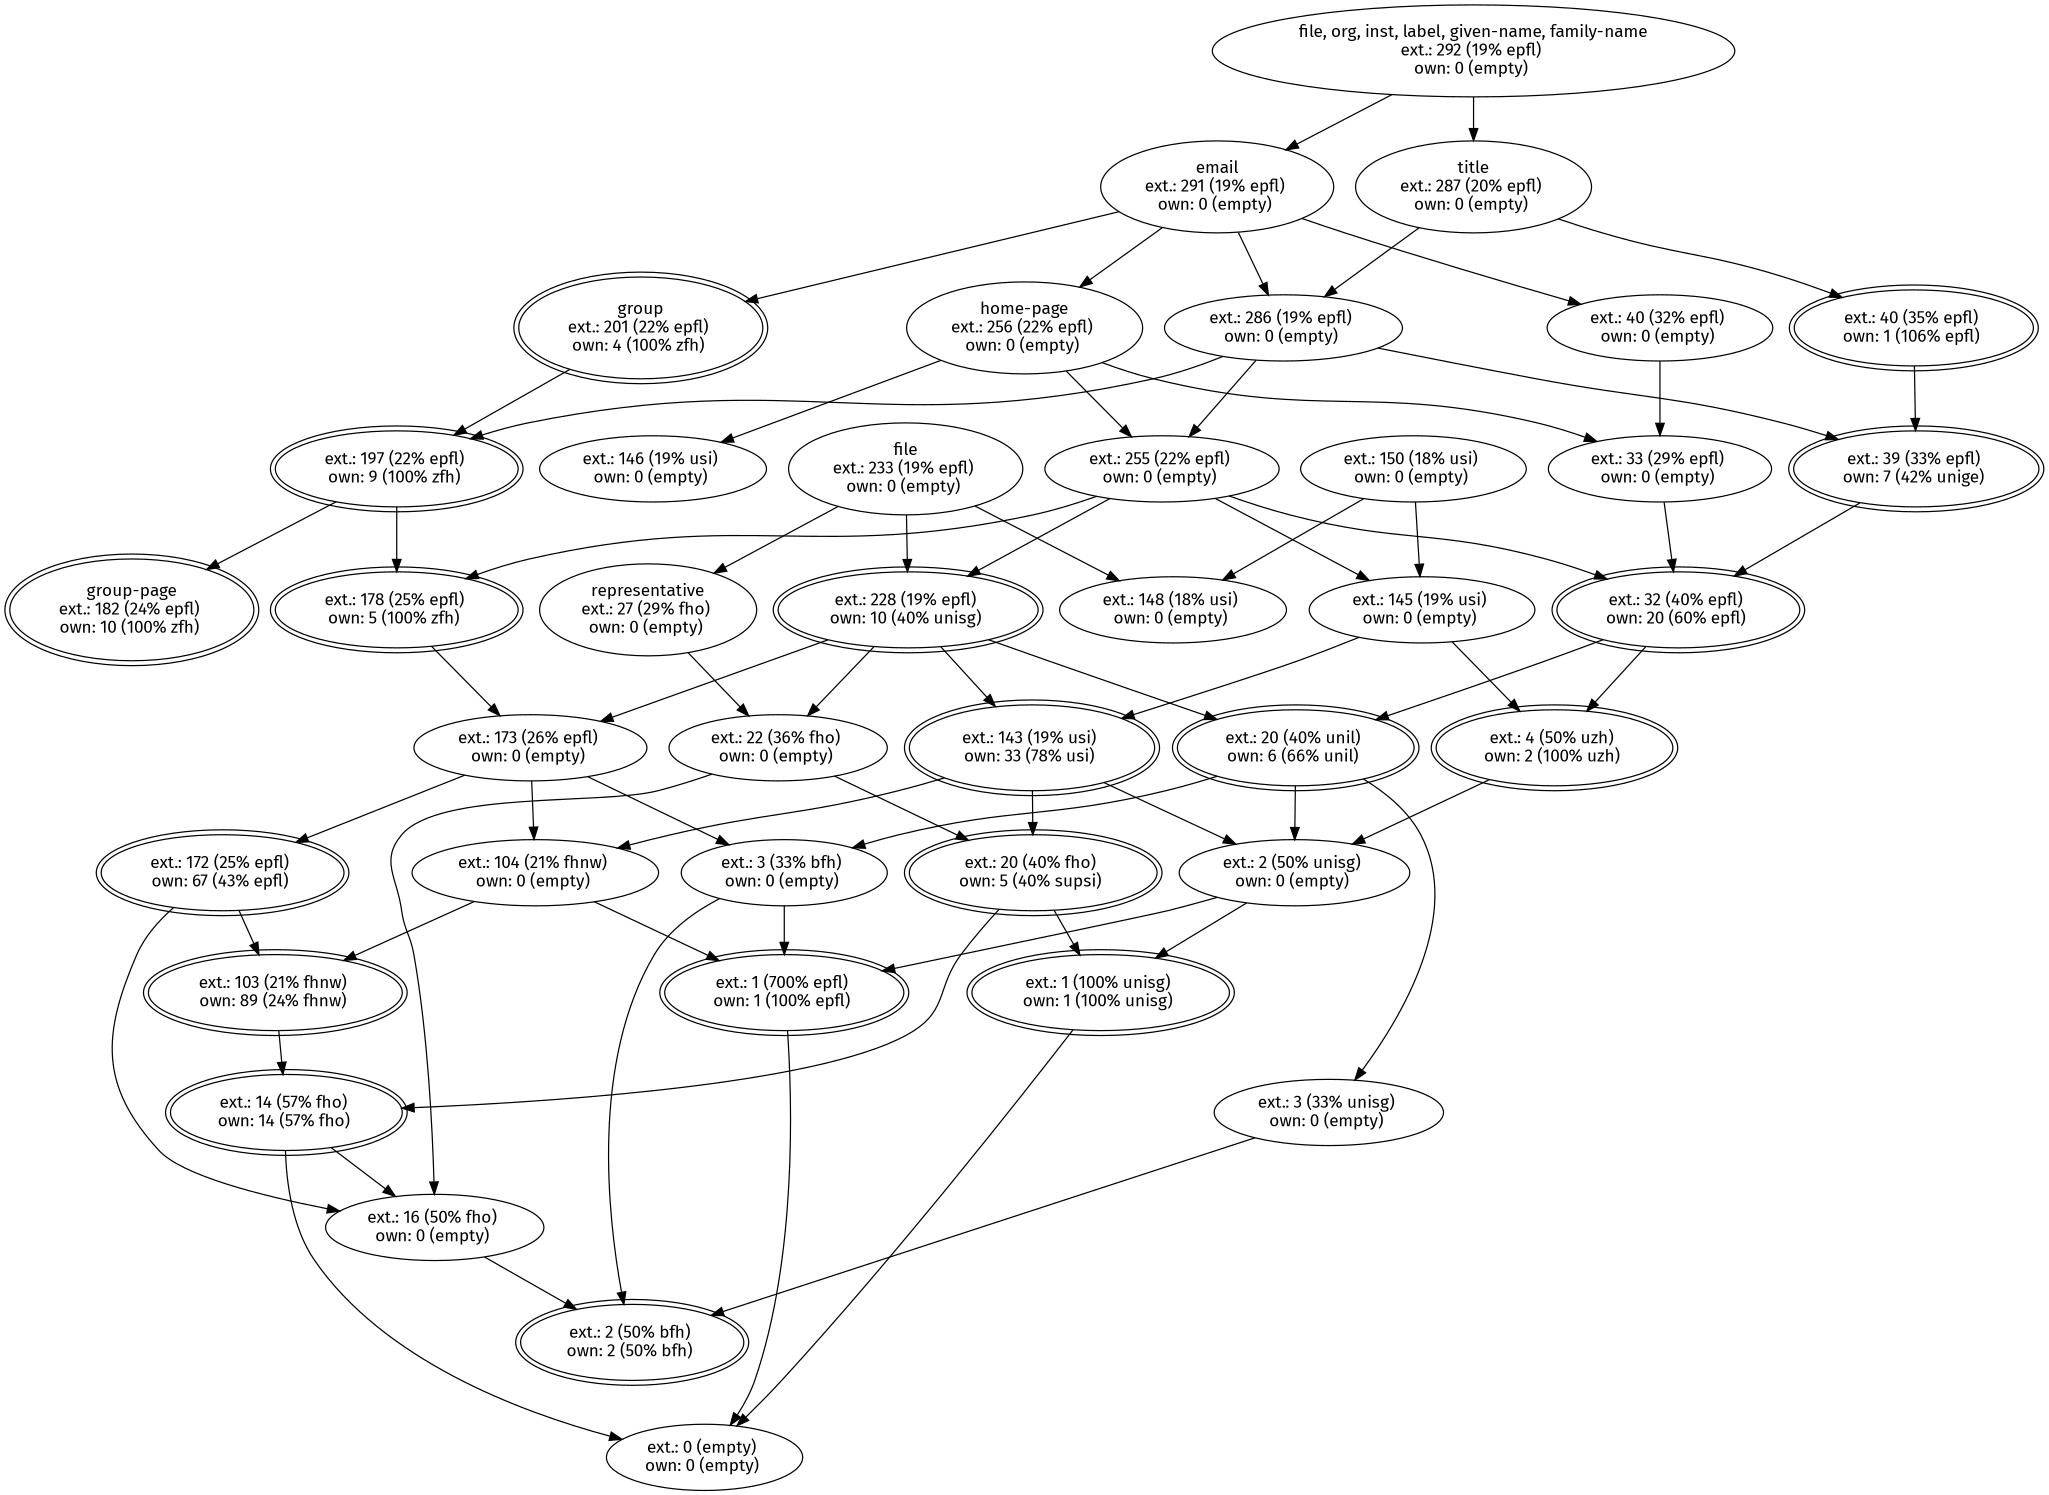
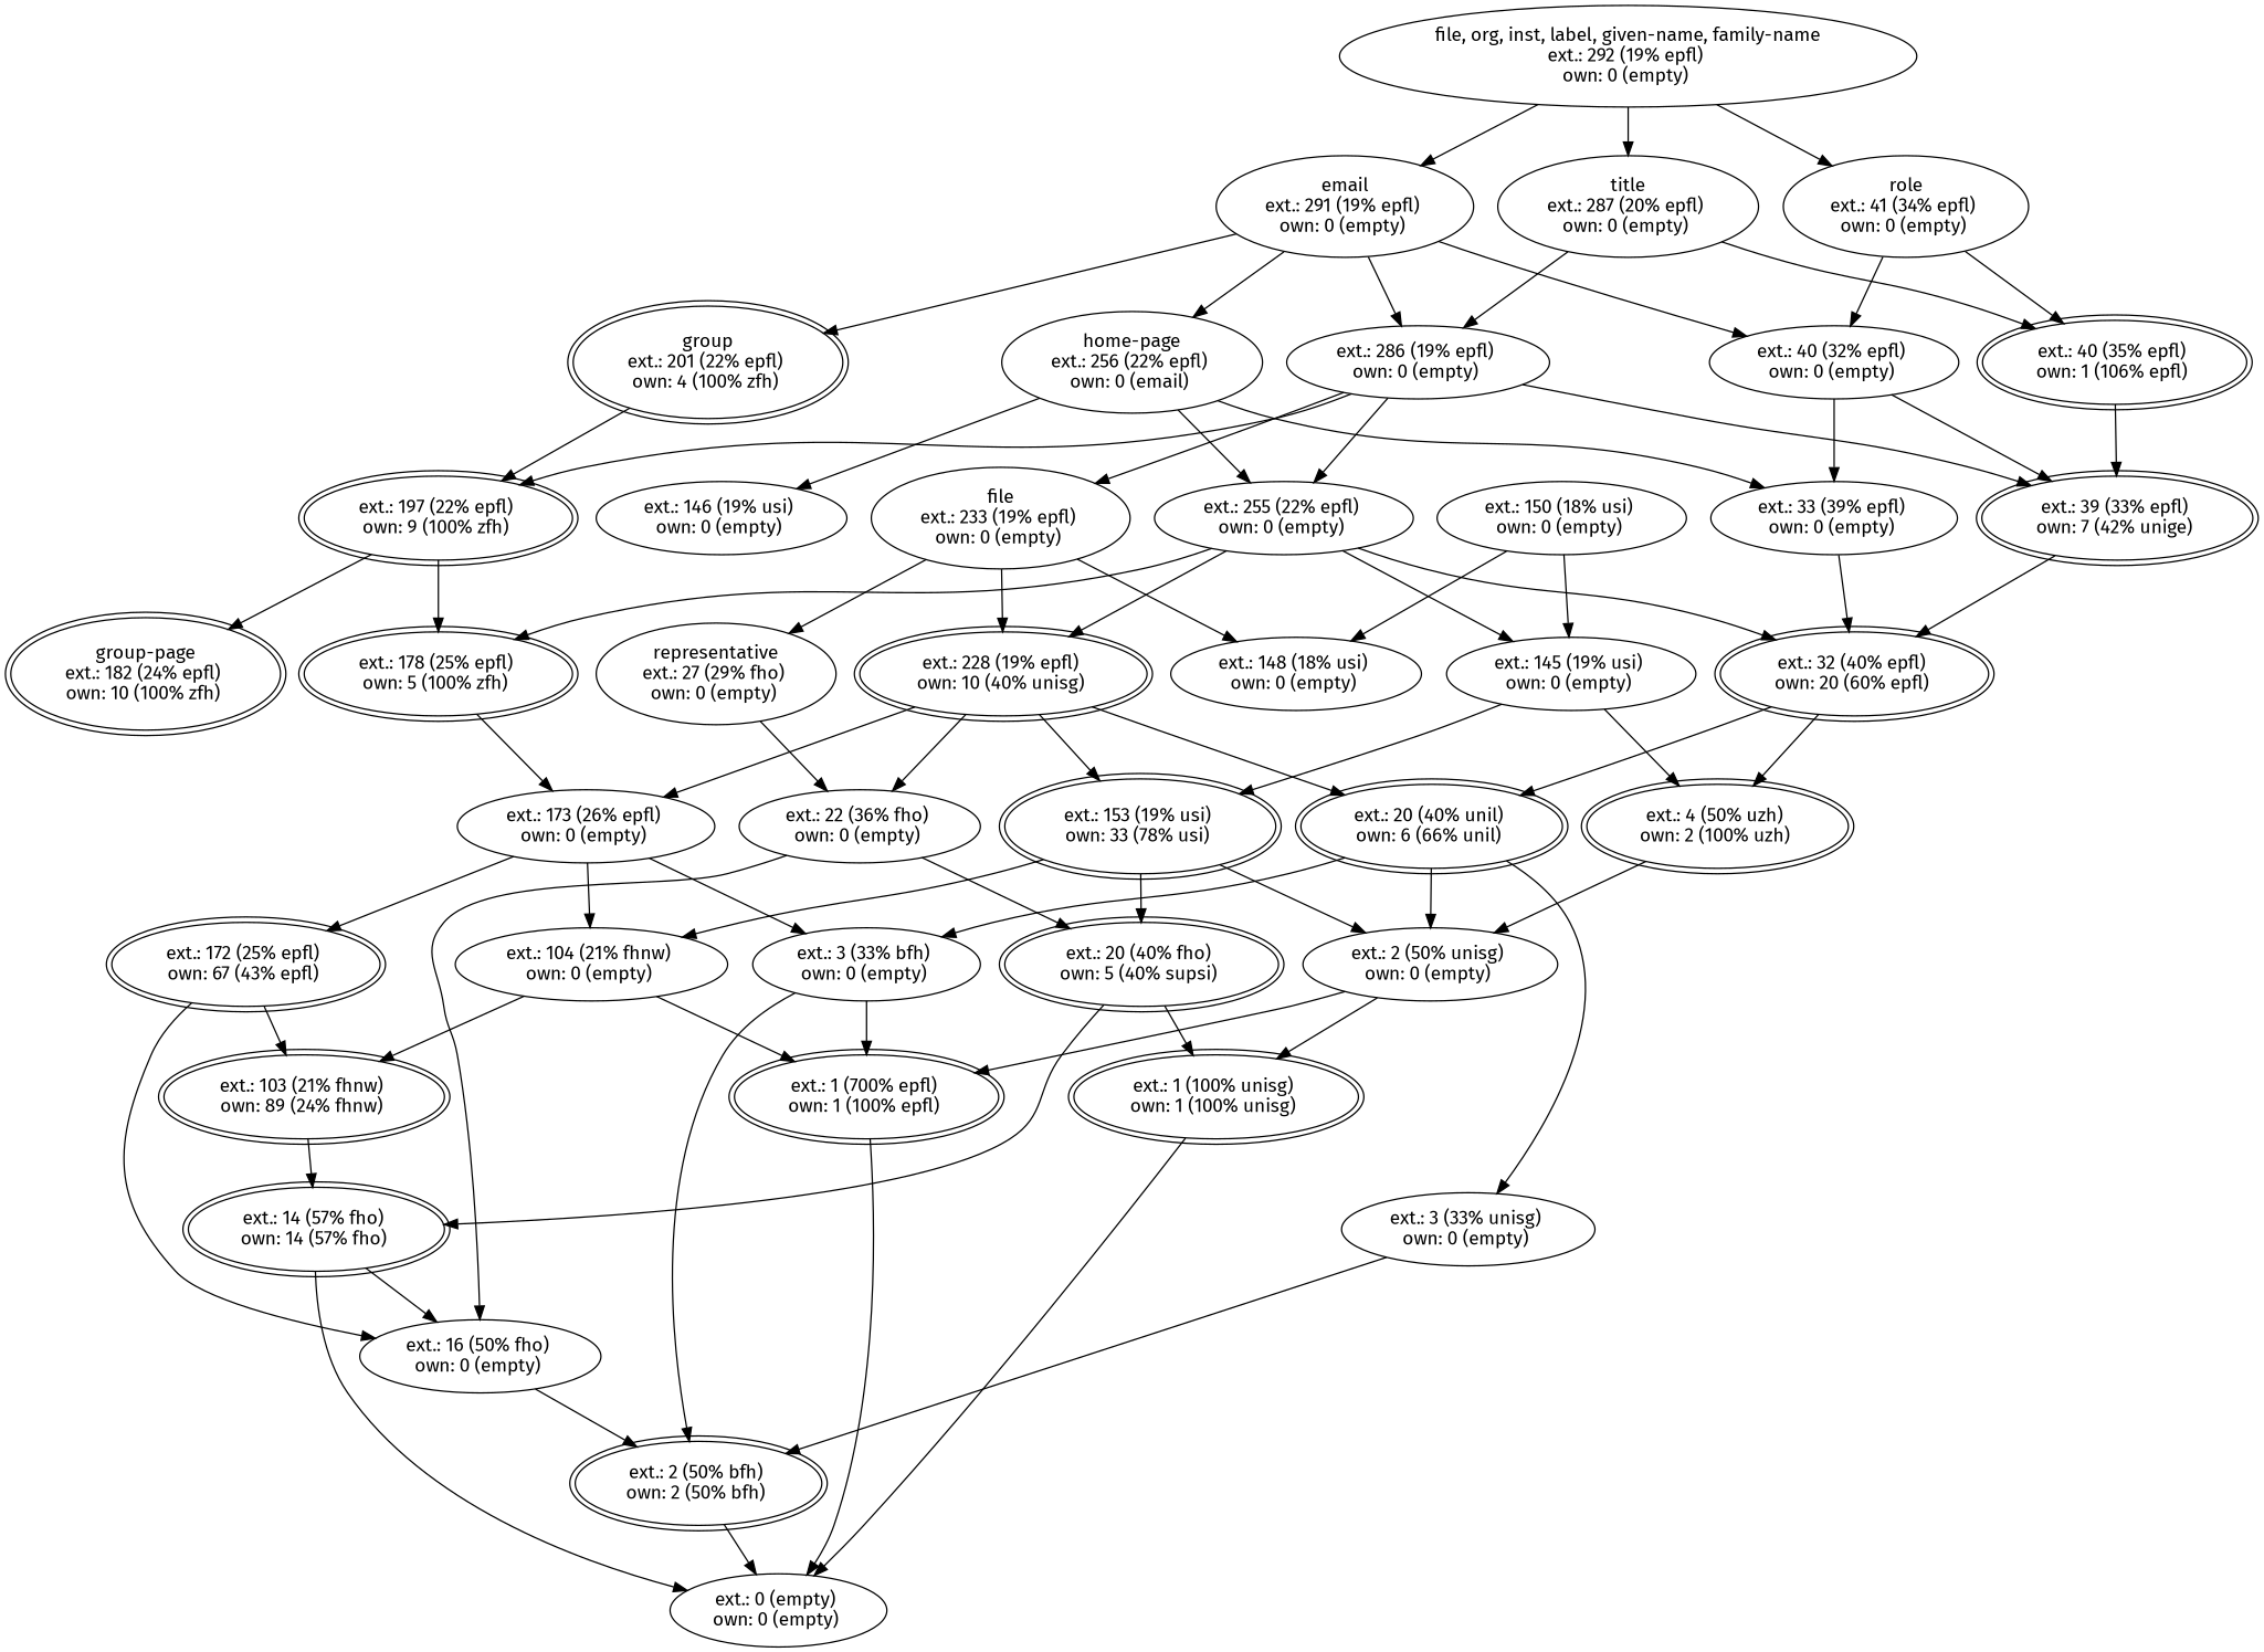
  digraph {
    fontname="Fira Sans"
    node [fontname="Fira Sans"]
    edge [fontname="Fira Sans"]
    n1 [label="file, org, inst, label, given-name, family-name\next.: 292 (19% epfl) \nown: 0 (empty) "]
    n2 [label="title\next.: 287 (20% epfl) \nown: 0 (empty) "]
+   n3 [label="role\next.: 41 (34% epfl) \nown: 0 (empty) "]
    n4 [label="email\next.: 291 (19% epfl) \nown: 0 (empty) "]
    n5 [label="ext.: 40 (35% epfl) \nown: 1 (106% epfl) " peripheries=2]
    n6 [label="ext.: 286 (19% epfl) \nown: 0 (empty) "]
    n7 [label="ext.: 40 (32% epfl) \nown: 0 (empty) "]
-   n8 [label="home-page\next.: 256 (22% epfl) \nown: 0 (empty) "]
+   n8 [label="home-page\next.: 256 (22% epfl) \nown: 0 (email) "]
    n9 [label="group\next.: 201 (22% epfl) \nown: 4 (100% zfh) " peripheries=2]
    n10 [label="ext.: 103 (21% fhnw) \nown: 89 (24% fhnw) " peripheries=2]
    n11 [label="ext.: 14 (57% fho) \nown: 14 (57% fho) " peripheries=2]
    n12 [label="ext.: 16 (50% fho) \nown: 0 (empty) "]
    n13 [label="ext.: 0 (empty) \nown: 0 (empty) "]
    n14 [label="ext.: 172 (25% epfl) \nown: 67 (43% epfl) " peripheries=2]
    n15 [label="ext.: 2 (50% bfh) \nown: 2 (50% bfh) " peripheries=2]
    n16 [label="ext.: 104 (21% fhnw) \nown: 0 (empty) "]
    n17 [label="ext.: 1 (700% epfl) \nown: 1 (100% epfl) " peripheries=2]
    n18 [label="ext.: 173 (26% epfl) \nown: 0 (empty) "]
    n19 [label="ext.: 3 (33% bfh) \nown: 0 (empty) "]
    n20 [label="ext.: 255 (22% epfl) \nown: 0 (empty) "]
    n21 [label="ext.: 32 (40% epfl) \nown: 20 (60% epfl) " peripheries=2]
    n22 [label="ext.: 228 (19% epfl) \nown: 10 (40% unisg) " peripheries=2]
    n23 [label="ext.: 145 (19% usi) \nown: 0 (empty) "]
    n24 [label="ext.: 178 (25% epfl) \nown: 5 (100% zfh) " peripheries=2]
    n25 [label="ext.: 20 (40% unil) \nown: 6 (66% unil) " peripheries=2]
    n26 [label="ext.: 4 (50% uzh) \nown: 2 (100% uzh) " peripheries=2]
-   n27 [label="ext.: 143 (19% usi) \nown: 33 (78% usi) " peripheries=2]
+   n27 [label="ext.: 153 (19% usi) \nown: 33 (78% usi) " peripheries=2]
    n28 [label="ext.: 22 (36% fho) \nown: 0 (empty) "]
    n29 [label="ext.: 2 (50% unisg) \nown: 0 (empty) "]
    n30 [label="ext.: 3 (33% unisg) \nown: 0 (empty) "]
    n31 [label="ext.: 39 (33% epfl) \nown: 7 (42% unige) " peripheries=2]
    n32 [label="file\next.: 233 (19% epfl) \nown: 0 (empty) "]
    n33 [label="ext.: 197 (22% epfl) \nown: 9 (100% zfh) " peripheries=2]
    n34 [label="ext.: 20 (40% fho) \nown: 5 (40% supsi) " peripheries=2]
    n35 [label="ext.: 1 (100% unisg) \nown: 1 (100% unisg) " peripheries=2]
    n36 [label="ext.: 148 (18% usi) \nown: 0 (empty) "]
    n37 [label="representative\next.: 27 (29% fho) \nown: 0 (empty) "]
    n38 [label="ext.: 150 (18% usi) \nown: 0 (empty) "]
    n39 [label="group-page\next.: 182 (24% epfl) \nown: 10 (100% zfh) " peripheries=2]
    n40 [label="ext.: 146 (19% usi) \nown: 0 (empty) "]
-   n41 [label="ext.: 33 (29% epfl) \nown: 0 (empty) "]
+   n41 [label="ext.: 33 (39% epfl) \nown: 0 (empty) "]
    n1 -> n2
+   n1 -> n3
    n1 -> n4
    n2 -> n5
    n2 -> n6
+   n3 -> n5
+   n3 -> n7
    n4 -> n6
    n4 -> n7
    n4 -> n8
    n4 -> n9
    n5 -> n31
    n6 -> n20
    n6 -> n31
+   n6 -> n32
    n6 -> n33
+   n7 -> n31
    n7 -> n41
    n8 -> n20
    n8 -> n40
    n8 -> n41
    n9 -> n33
    n10 -> n11
    n11 -> n12
    n11 -> n13
    n12 -> n15
    n14 -> n10
    n14 -> n12
+   n15 -> n13
    n16 -> n10
    n16 -> n17
    n17 -> n13
    n18 -> n14
    n18 -> n16
    n18 -> n19
    n19 -> n15
    n19 -> n17
    n20 -> n21
    n20 -> n22
    n20 -> n23
    n20 -> n24
    n21 -> n25
    n21 -> n26
    n22 -> n18
    n22 -> n25
    n22 -> n27
    n22 -> n28
    n23 -> n26
    n23 -> n27
    n24 -> n18
    n25 -> n19
    n25 -> n29
    n25 -> n30
    n26 -> n29
    n27 -> n16
    n27 -> n29
    n27 -> n34
    n28 -> n12
    n28 -> n34
    n29 -> n17
    n29 -> n35
    n30 -> n15
    n31 -> n21
    n32 -> n22
    n32 -> n36
    n32 -> n37
    n33 -> n24
    n33 -> n39
    n34 -> n11
    n34 -> n35
    n35 -> n13
    n37 -> n28
    n38 -> n23
    n38 -> n36
    n41 -> n21
  }
